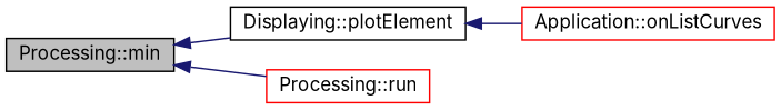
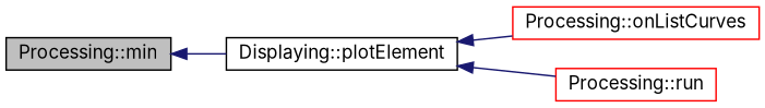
  digraph {
    fontname=Inter
    rankdir=LR
    node [color=black fillcolor=white fontname=Inter fontsize=12 shape=record style=filled]
    edge [color=midnightblue dir=back fontname=Inter fontsize=12 labelfontname=Helvetica labelfontsize=12 style=solid]
    n1 [fillcolor=grey75 fontcolor=black height=0.2 label="Processing::min" width=0.4]
    n2 [height=0.2 label="Displaying::plotElement" width=0.4]
-   n3 [color=red height=0.2 label="Application::onListCurves" width=0.4]
+   n3 [color=red height=0.2 label="Processing::onListCurves" width=0.4]
    n4 [color=red height=0.2 label="Processing::run" width=0.4]
    n1 -> n2
    n2 -> n3
-   n1 -> n4
+   n2 -> n4
  }
